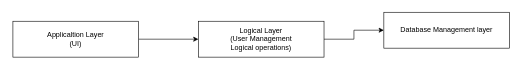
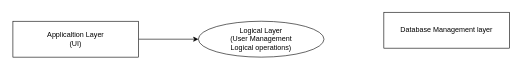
  <mxCell id="0" />
  <mxCell id="1" parent="0" />
  <mxCell id="2" value="" style="edgeStyle=orthogonalEdgeStyle;rounded=0;orthogonalLoop=1;jettySize=auto;html=1;" edge="1" parent="1" source="3" target="5"><mxGeometry relative="1" as="geometry" /></mxCell>
  <mxCell id="3" value="Applicaltion Layer&lt;div&gt;(UI)&lt;/div&gt;" style="rounded=0;whiteSpace=wrap;html=1;" vertex="1" parent="1"><mxGeometry x="20" y="35" width="210" height="60" as="geometry" /></mxCell>
- <mxCell id="4" style="edgeStyle=orthogonalEdgeStyle;rounded=0;orthogonalLoop=1;jettySize=auto;html=1;" edge="1" parent="1" source="5" target="6"><mxGeometry relative="1" as="geometry" /></mxCell>
- <mxCell id="5" value="Logical Layer&lt;br&gt;(User Management&lt;br&gt;Logical operations)" style="rounded=0;whiteSpace=wrap;html=1;" vertex="1" parent="1"><mxGeometry x="330" y="35" width="210" height="60" as="geometry" /></mxCell>
+ <mxCell id="5" value="Logical Layer&lt;br&gt;(User Management&lt;br&gt;Logical operations)" style="ellipse;whiteSpace=wrap;html=1;" vertex="1" parent="1"><mxGeometry x="330" y="35" width="210" height="60" as="geometry" /></mxCell>
  <mxCell id="6" value="Database Management layer" style="rounded=0;whiteSpace=wrap;html=1;" vertex="1" parent="1"><mxGeometry x="640" y="20" width="210" height="60" as="geometry" /></mxCell>
